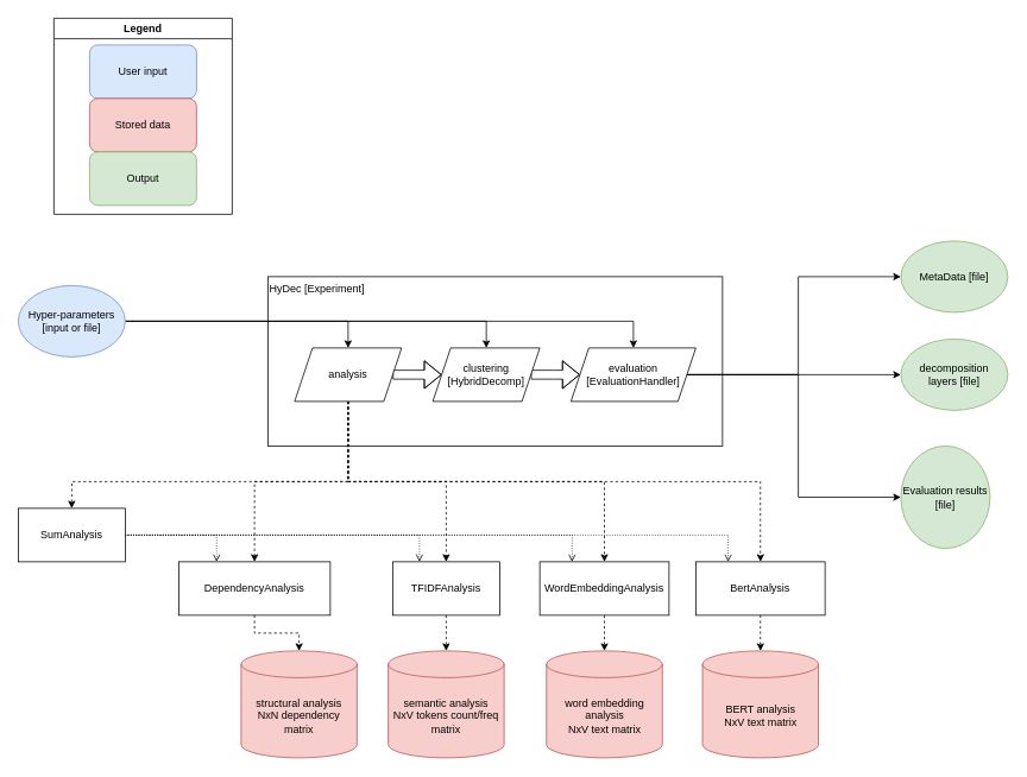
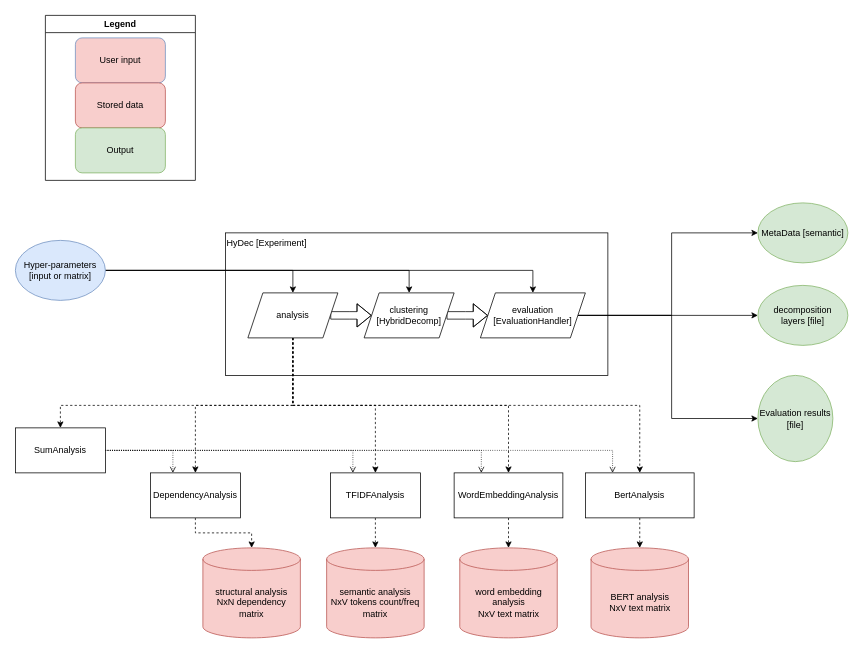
  <mxCell id="0" />
  <mxCell id="1" parent="0" />
  <mxCell id="2" value="HyDec [Experiment]" style="rounded=0;whiteSpace=wrap;html=1;align=left;verticalAlign=top;fontStyle=0" vertex="1" parent="1"><mxGeometry x="300" y="310" width="510" height="190" as="geometry" /></mxCell>
  <mxCell id="3" style="edgeStyle=orthogonalEdgeStyle;rounded=0;orthogonalLoop=1;jettySize=auto;html=1;exitX=0.5;exitY=1;exitDx=0;exitDy=0;entryX=0.5;entryY=0;entryDx=0;entryDy=0;dashed=1;" edge="1" parent="1" source="31" target="14"><mxGeometry relative="1" as="geometry" /></mxCell>
  <mxCell id="4" style="edgeStyle=orthogonalEdgeStyle;rounded=0;orthogonalLoop=1;jettySize=auto;html=1;exitX=0.5;exitY=1;exitDx=0;exitDy=0;entryX=0.5;entryY=0;entryDx=0;entryDy=0;dashed=1;" edge="1" parent="1" source="31" target="18"><mxGeometry relative="1" as="geometry" /></mxCell>
  <mxCell id="5" style="edgeStyle=orthogonalEdgeStyle;rounded=0;orthogonalLoop=1;jettySize=auto;html=1;exitX=0.5;exitY=1;exitDx=0;exitDy=0;entryX=0.5;entryY=0;entryDx=0;entryDy=0;dashed=1;" edge="1" parent="1" source="31" target="21"><mxGeometry relative="1" as="geometry" /></mxCell>
  <mxCell id="6" style="edgeStyle=orthogonalEdgeStyle;rounded=0;orthogonalLoop=1;jettySize=auto;html=1;exitX=0.5;exitY=1;exitDx=0;exitDy=0;entryX=0.5;entryY=0;entryDx=0;entryDy=0;dashed=1;" edge="1" parent="1" source="31" target="24"><mxGeometry relative="1" as="geometry" /></mxCell>
  <mxCell id="7" style="edgeStyle=orthogonalEdgeStyle;rounded=0;orthogonalLoop=1;jettySize=auto;html=1;exitX=0.5;exitY=1;exitDx=0;exitDy=0;entryX=0.5;entryY=0;entryDx=0;entryDy=0;dashed=1;" edge="1" parent="1" source="31" target="29"><mxGeometry relative="1" as="geometry"><Array as="points"><mxPoint x="390" y="540" /><mxPoint x="80" y="540" /></Array></mxGeometry></mxCell>
  <mxCell id="8" style="edgeStyle=orthogonalEdgeStyle;rounded=0;orthogonalLoop=1;jettySize=auto;html=1;exitX=1;exitY=0.5;exitDx=0;exitDy=0;entryX=0.5;entryY=0;entryDx=0;entryDy=0;" edge="1" parent="1" source="11" target="31"><mxGeometry relative="1" as="geometry" /></mxCell>
  <mxCell id="9" style="edgeStyle=orthogonalEdgeStyle;rounded=0;orthogonalLoop=1;jettySize=auto;html=1;exitX=1;exitY=0.5;exitDx=0;exitDy=0;entryX=0.5;entryY=0;entryDx=0;entryDy=0;" edge="1" parent="1" source="11" target="33"><mxGeometry relative="1" as="geometry" /></mxCell>
  <mxCell id="10" style="edgeStyle=orthogonalEdgeStyle;rounded=0;orthogonalLoop=1;jettySize=auto;html=1;exitX=1;exitY=0.5;exitDx=0;exitDy=0;entryX=0.5;entryY=0;entryDx=0;entryDy=0;" edge="1" parent="1" source="11" target="37"><mxGeometry relative="1" as="geometry" /></mxCell>
- <mxCell id="11" value="Hyper-parameters [input or file]" style="ellipse;whiteSpace=wrap;html=1;fillColor=#dae8fc;strokeColor=#6c8ebf;" vertex="1" parent="1"><mxGeometry x="20" y="320" width="120" height="80" as="geometry" /></mxCell>
- <mxCell id="12" value="MetaData [file]" style="ellipse;whiteSpace=wrap;html=1;fillColor=#d5e8d4;strokeColor=#82b366;" vertex="1" parent="1"><mxGeometry x="1010" y="270" width="120" height="80" as="geometry" /></mxCell>
+ <mxCell id="11" value="Hyper-parameters [input or matrix]" style="ellipse;whiteSpace=wrap;html=1;fillColor=#dae8fc;strokeColor=#6c8ebf;" vertex="1" parent="1"><mxGeometry x="20" y="320" width="120" height="80" as="geometry" /></mxCell>
+ <mxCell id="12" value="MetaData [semantic]" style="ellipse;whiteSpace=wrap;html=1;fillColor=#d5e8d4;strokeColor=#82b366;" vertex="1" parent="1"><mxGeometry x="1010" y="270" width="120" height="80" as="geometry" /></mxCell>
  <mxCell id="13" style="edgeStyle=orthogonalEdgeStyle;rounded=0;orthogonalLoop=1;jettySize=auto;html=1;exitX=0.5;exitY=1;exitDx=0;exitDy=0;entryX=0.5;entryY=0;entryDx=0;entryDy=0;entryPerimeter=0;dashed=1;" edge="1" parent="1" source="14" target="15"><mxGeometry relative="1" as="geometry" /></mxCell>
- <mxCell id="14" value="DependencyAnalysis" style="rounded=0;whiteSpace=wrap;html=1;" vertex="1" parent="1"><mxGeometry x="200" y="630" width="170" height="60" as="geometry" /></mxCell>
+ <mxCell id="14" value="DependencyAnalysis" style="rounded=0;whiteSpace=wrap;html=1;" vertex="1" parent="1"><mxGeometry x="200" y="630" width="120" height="60" as="geometry" /></mxCell>
  <mxCell id="15" value="structural analysis&lt;br&gt;NxN dependency matrix" style="shape=cylinder3;whiteSpace=wrap;html=1;boundedLbl=1;backgroundOutline=1;size=15;fillColor=#f8cecc;strokeColor=#b85450;" vertex="1" parent="1"><mxGeometry x="270" y="730" width="130" height="120" as="geometry" /></mxCell>
  <mxCell id="16" value="semantic analysis&lt;br&gt;NxV tokens count/freq matrix" style="shape=cylinder3;whiteSpace=wrap;html=1;boundedLbl=1;backgroundOutline=1;size=15;fillColor=#f8cecc;strokeColor=#b85450;" vertex="1" parent="1"><mxGeometry x="435" y="730" width="130" height="120" as="geometry" /></mxCell>
  <mxCell id="17" style="edgeStyle=orthogonalEdgeStyle;rounded=0;orthogonalLoop=1;jettySize=auto;html=1;exitX=0.5;exitY=1;exitDx=0;exitDy=0;entryX=0.5;entryY=0;entryDx=0;entryDy=0;entryPerimeter=0;dashed=1;" edge="1" parent="1" source="18" target="16"><mxGeometry relative="1" as="geometry" /></mxCell>
  <mxCell id="18" value="TFIDFAnalysis" style="rounded=0;whiteSpace=wrap;html=1;" vertex="1" parent="1"><mxGeometry x="440" y="630" width="120" height="60" as="geometry" /></mxCell>
  <mxCell id="19" value="word embedding analysis&lt;br&gt;NxV text matrix" style="shape=cylinder3;whiteSpace=wrap;html=1;boundedLbl=1;backgroundOutline=1;size=15;fillColor=#f8cecc;strokeColor=#b85450;" vertex="1" parent="1"><mxGeometry x="612.5" y="730" width="130" height="120" as="geometry" /></mxCell>
  <mxCell id="20" style="edgeStyle=orthogonalEdgeStyle;rounded=0;orthogonalLoop=1;jettySize=auto;html=1;exitX=0.5;exitY=1;exitDx=0;exitDy=0;entryX=0.5;entryY=0;entryDx=0;entryDy=0;entryPerimeter=0;dashed=1;" edge="1" parent="1" source="21" target="19"><mxGeometry relative="1" as="geometry" /></mxCell>
  <mxCell id="21" value="WordEmbeddingAnalysis" style="rounded=0;whiteSpace=wrap;html=1;" vertex="1" parent="1"><mxGeometry x="605" y="630" width="145" height="60" as="geometry" /></mxCell>
  <mxCell id="22" value="BERT analysis&lt;br&gt;NxV text matrix" style="shape=cylinder3;whiteSpace=wrap;html=1;boundedLbl=1;backgroundOutline=1;size=15;fillColor=#f8cecc;strokeColor=#b85450;" vertex="1" parent="1"><mxGeometry x="787.5" y="730" width="130" height="120" as="geometry" /></mxCell>
  <mxCell id="23" style="edgeStyle=orthogonalEdgeStyle;rounded=0;orthogonalLoop=1;jettySize=auto;html=1;exitX=0.5;exitY=1;exitDx=0;exitDy=0;entryX=0.5;entryY=0;entryDx=0;entryDy=0;entryPerimeter=0;dashed=1;" edge="1" parent="1" source="24" target="22"><mxGeometry relative="1" as="geometry" /></mxCell>
  <mxCell id="24" value="BertAnalysis" style="rounded=0;whiteSpace=wrap;html=1;" vertex="1" parent="1"><mxGeometry x="780" y="630" width="145" height="60" as="geometry" /></mxCell>
  <mxCell id="25" style="edgeStyle=orthogonalEdgeStyle;rounded=0;orthogonalLoop=1;jettySize=auto;html=1;exitX=1;exitY=0.5;exitDx=0;exitDy=0;entryX=0.25;entryY=0;entryDx=0;entryDy=0;dashed=1;dashPattern=1 2;endArrow=open;endFill=0;" edge="1" parent="1" source="29" target="14"><mxGeometry relative="1" as="geometry" /></mxCell>
  <mxCell id="26" style="edgeStyle=orthogonalEdgeStyle;rounded=0;orthogonalLoop=1;jettySize=auto;html=1;exitX=1;exitY=0.5;exitDx=0;exitDy=0;entryX=0.25;entryY=0;entryDx=0;entryDy=0;dashed=1;dashPattern=1 2;endArrow=open;endFill=0;" edge="1" parent="1" source="29" target="18"><mxGeometry relative="1" as="geometry" /></mxCell>
  <mxCell id="27" style="edgeStyle=orthogonalEdgeStyle;rounded=0;orthogonalLoop=1;jettySize=auto;html=1;exitX=1;exitY=0.5;exitDx=0;exitDy=0;entryX=0.25;entryY=0;entryDx=0;entryDy=0;dashed=1;dashPattern=1 2;endArrow=open;endFill=0;" edge="1" parent="1" source="29" target="21"><mxGeometry relative="1" as="geometry" /></mxCell>
  <mxCell id="28" style="edgeStyle=orthogonalEdgeStyle;rounded=0;orthogonalLoop=1;jettySize=auto;html=1;exitX=1;exitY=0.5;exitDx=0;exitDy=0;entryX=0.25;entryY=0;entryDx=0;entryDy=0;dashed=1;dashPattern=1 2;endArrow=open;endFill=0;" edge="1" parent="1" source="29" target="24"><mxGeometry relative="1" as="geometry" /></mxCell>
  <mxCell id="29" value="SumAnalysis" style="rounded=0;whiteSpace=wrap;html=1;" vertex="1" parent="1"><mxGeometry x="20" y="570" width="120" height="60" as="geometry" /></mxCell>
  <mxCell id="30" style="edgeStyle=orthogonalEdgeStyle;rounded=0;orthogonalLoop=1;jettySize=auto;html=1;exitX=1;exitY=0.5;exitDx=0;exitDy=0;entryX=0;entryY=0.5;entryDx=0;entryDy=0;shape=flexArrow;" edge="1" parent="1" source="31" target="33"><mxGeometry relative="1" as="geometry" /></mxCell>
  <mxCell id="31" value="analysis" style="shape=parallelogram;perimeter=parallelogramPerimeter;whiteSpace=wrap;html=1;fixedSize=1;" vertex="1" parent="1"><mxGeometry x="330" y="390" width="120" height="60" as="geometry" /></mxCell>
  <mxCell id="32" style="edgeStyle=orthogonalEdgeStyle;rounded=0;orthogonalLoop=1;jettySize=auto;html=1;exitX=1;exitY=0.5;exitDx=0;exitDy=0;entryX=0;entryY=0.5;entryDx=0;entryDy=0;shape=flexArrow;" edge="1" parent="1" source="33" target="37"><mxGeometry relative="1" as="geometry" /></mxCell>
  <mxCell id="33" value="clustering&lt;br&gt;[HybridDecomp]" style="shape=parallelogram;perimeter=parallelogramPerimeter;whiteSpace=wrap;html=1;fixedSize=1;" vertex="1" parent="1"><mxGeometry x="485" y="390" width="120" height="60" as="geometry" /></mxCell>
  <mxCell id="34" style="edgeStyle=orthogonalEdgeStyle;rounded=0;orthogonalLoop=1;jettySize=auto;html=1;exitX=1;exitY=0.5;exitDx=0;exitDy=0;entryX=0;entryY=0.5;entryDx=0;entryDy=0;" edge="1" parent="1" source="37" target="12"><mxGeometry relative="1" as="geometry" /></mxCell>
  <mxCell id="35" style="edgeStyle=orthogonalEdgeStyle;rounded=0;orthogonalLoop=1;jettySize=auto;html=1;exitX=1;exitY=0.5;exitDx=0;exitDy=0;entryX=0;entryY=0.5;entryDx=0;entryDy=0;" edge="1" parent="1" source="37" target="38"><mxGeometry relative="1" as="geometry"><mxPoint x="950" y="360" as="targetPoint" /></mxGeometry></mxCell>
  <mxCell id="36" style="edgeStyle=orthogonalEdgeStyle;rounded=0;orthogonalLoop=1;jettySize=auto;html=1;exitX=1;exitY=0.5;exitDx=0;exitDy=0;entryX=0;entryY=0.5;entryDx=0;entryDy=0;" edge="1" parent="1" source="37" target="39"><mxGeometry relative="1" as="geometry" /></mxCell>
  <mxCell id="37" value="evaluation&lt;br&gt;[EvaluationHandler]" style="shape=parallelogram;perimeter=parallelogramPerimeter;whiteSpace=wrap;html=1;fixedSize=1;" vertex="1" parent="1"><mxGeometry x="640" y="390" width="140" height="60" as="geometry" /></mxCell>
  <mxCell id="38" value="decomposition &lt;br&gt;layers [file]" style="ellipse;whiteSpace=wrap;html=1;fillColor=#d5e8d4;strokeColor=#82b366;" vertex="1" parent="1"><mxGeometry x="1010" y="380" width="120" height="80" as="geometry" /></mxCell>
  <mxCell id="39" value="Evaluation results [file]" style="ellipse;whiteSpace=wrap;html=1;fillColor=#d5e8d4;strokeColor=#82b366;" vertex="1" parent="1"><mxGeometry x="1010" y="500" width="100" height="115" as="geometry" /></mxCell>
  <mxCell id="40" value="Legend" style="swimlane;whiteSpace=wrap;html=1;" vertex="1" parent="1"><mxGeometry x="60" y="20" width="200" height="220" as="geometry" /></mxCell>
- <mxCell id="41" value="User input" style="rounded=1;whiteSpace=wrap;html=1;fillColor=#dae8fc;strokeColor=#6c8ebf;" vertex="1" parent="40"><mxGeometry x="40" y="30" width="120" height="60" as="geometry" /></mxCell>
+ <mxCell id="41" value="User input" style="rounded=1;whiteSpace=wrap;html=1;fillColor=#f8cecc;strokeColor=#6c8ebf;" vertex="1" parent="40"><mxGeometry x="40" y="30" width="120" height="60" as="geometry" /></mxCell>
  <mxCell id="42" value="Stored data" style="rounded=1;whiteSpace=wrap;html=1;fillColor=#f8cecc;strokeColor=#b85450;" vertex="1" parent="40"><mxGeometry x="40" y="90" width="120" height="60" as="geometry" /></mxCell>
  <mxCell id="43" value="Output" style="rounded=1;whiteSpace=wrap;html=1;fillColor=#d5e8d4;strokeColor=#82b366;" vertex="1" parent="40"><mxGeometry x="40" y="150" width="120" height="60" as="geometry" /></mxCell>
